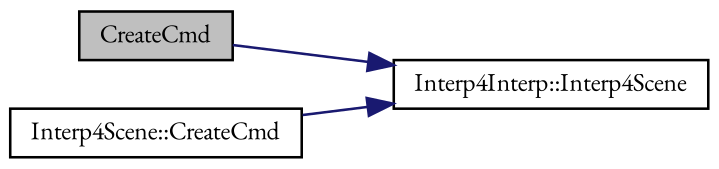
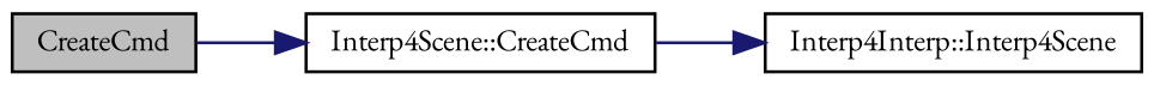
  digraph {
    fontname="EB Garamond"
    rankdir=LR
    node [color=black fillcolor=white fontname="EB Garamond" fontsize=10 shape=record style=filled]
    edge [color=midnightblue fontname="EB Garamond" fontsize=10 labelfontname=Helvetica labelfontsize=10 style=solid]
    n1 [fillcolor=grey75 fontcolor=black height=0.2 label=CreateCmd width=0.4]
    n2 [height=0.2 label="Interp4Scene::CreateCmd" width=0.4]
    n3 [height=0.2 label="Interp4Interp::Interp4Scene" width=0.4]
-   n1 -> n3
+   n1 -> n2
    n2 -> n3
  }
